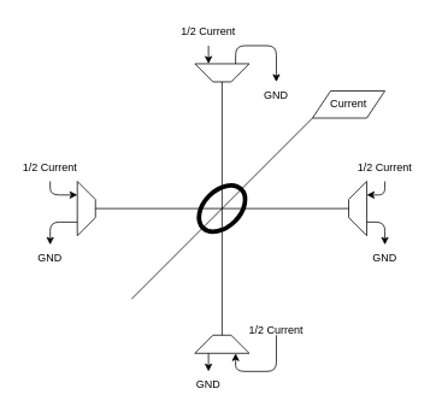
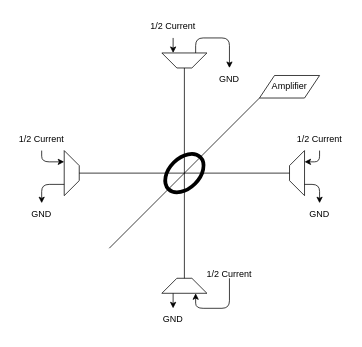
  <mxCell id="0" />
  <mxCell id="1" parent="0" />
  <mxCell id="2" value="" style="ellipse;whiteSpace=wrap;html=1;fillColor=none;rotation=-45;strokeWidth=5;" vertex="1" parent="1"><mxGeometry x="215" y="210" width="60" height="40" as="geometry" /></mxCell>
  <mxCell id="3" value="" style="endArrow=none;html=1;rounded=0;" edge="1" parent="1"><mxGeometry width="50" height="50" relative="1" as="geometry"><mxPoint x="105" y="230" as="sourcePoint" /><mxPoint x="385" y="230" as="targetPoint" /></mxGeometry></mxCell>
  <mxCell id="4" value="" style="endArrow=none;html=1;rounded=0;" edge="1" parent="1"><mxGeometry width="50" height="50" relative="1" as="geometry"><mxPoint x="245" y="370" as="sourcePoint" /><mxPoint x="245" y="90" as="targetPoint" /></mxGeometry></mxCell>
  <mxCell id="5" value="" style="endArrow=none;html=1;rounded=0;" edge="1" parent="1"><mxGeometry width="50" height="50" relative="1" as="geometry"><mxPoint x="145" y="330" as="sourcePoint" /><mxPoint x="345" y="130" as="targetPoint" /></mxGeometry></mxCell>
  <mxCell id="6" value="" style="shape=trapezoid;perimeter=trapezoidPerimeter;whiteSpace=wrap;html=1;fixedSize=1;strokeWidth=1;fillColor=none;rotation=-180;" vertex="1" parent="1"><mxGeometry x="215" y="70" width="60" height="20" as="geometry" /></mxCell>
  <mxCell id="7" value="" style="endArrow=classic;html=1;rounded=1;exitX=0.25;exitY=1;exitDx=0;exitDy=0;" edge="1" parent="1" source="6"><mxGeometry width="50" height="50" relative="1" as="geometry"><mxPoint x="355" y="210" as="sourcePoint" /><mxPoint x="305" y="90" as="targetPoint" /><Array as="points"><mxPoint x="260" y="50" /><mxPoint x="305" y="50" /></Array></mxGeometry></mxCell>
  <mxCell id="8" value="" style="endArrow=classic;html=1;rounded=1;entryX=0.75;entryY=1;entryDx=0;entryDy=0;exitX=0.5;exitY=1;exitDx=0;exitDy=0;" edge="1" parent="1" source="9" target="6"><mxGeometry width="50" height="50" relative="1" as="geometry"><mxPoint x="230" y="40" as="sourcePoint" /><mxPoint x="405" y="160" as="targetPoint" /></mxGeometry></mxCell>
  <mxCell id="9" value="1/2 Current" style="text;html=1;strokeColor=none;fillColor=none;align=center;verticalAlign=middle;whiteSpace=wrap;rounded=0;" vertex="1" parent="1"><mxGeometry x="195" y="20" width="70" height="30" as="geometry" /></mxCell>
  <mxCell id="10" value="GND" style="text;html=1;strokeColor=none;fillColor=none;align=center;verticalAlign=middle;whiteSpace=wrap;rounded=0;" vertex="1" parent="1"><mxGeometry x="275" y="90" width="60" height="30" as="geometry" /></mxCell>
  <mxCell id="11" value="" style="shape=trapezoid;perimeter=trapezoidPerimeter;whiteSpace=wrap;html=1;fixedSize=1;strokeWidth=1;fillColor=none;rotation=0;" vertex="1" parent="1"><mxGeometry x="215" y="370" width="60" height="20" as="geometry" /></mxCell>
  <mxCell id="12" value="" style="endArrow=classic;html=1;rounded=1;exitX=0.25;exitY=1;exitDx=0;exitDy=0;" edge="1" parent="1" source="11" target="15"><mxGeometry width="50" height="50" relative="1" as="geometry"><mxPoint x="295" y="590" as="sourcePoint" /><mxPoint x="230" y="430" as="targetPoint" /><Array as="points" /></mxGeometry></mxCell>
  <mxCell id="13" value="" style="endArrow=classic;html=1;rounded=1;entryX=0.75;entryY=1;entryDx=0;entryDy=0;" edge="1" parent="1" target="11"><mxGeometry width="50" height="50" relative="1" as="geometry"><mxPoint x="305" y="370" as="sourcePoint" /><mxPoint x="345" y="540" as="targetPoint" /><Array as="points"><mxPoint x="305" y="410" /><mxPoint x="260" y="410" /></Array></mxGeometry></mxCell>
  <mxCell id="14" value="1/2 Current" style="text;html=1;strokeColor=none;fillColor=none;align=center;verticalAlign=middle;whiteSpace=wrap;rounded=0;" vertex="1" parent="1"><mxGeometry x="270" y="350" width="70" height="30" as="geometry" /></mxCell>
  <mxCell id="15" value="GND" style="text;html=1;strokeColor=none;fillColor=none;align=center;verticalAlign=middle;whiteSpace=wrap;rounded=0;" vertex="1" parent="1"><mxGeometry x="200" y="410" width="60" height="30" as="geometry" /></mxCell>
  <mxCell id="16" value="" style="shape=trapezoid;perimeter=trapezoidPerimeter;whiteSpace=wrap;html=1;fixedSize=1;strokeWidth=1;fillColor=none;rotation=90;" vertex="1" parent="1"><mxGeometry x="65" y="220" width="60" height="20" as="geometry" /></mxCell>
  <mxCell id="17" value="" style="endArrow=classic;html=1;rounded=1;exitX=0.75;exitY=1;exitDx=0;exitDy=0;" edge="1" parent="1" source="16"><mxGeometry width="50" height="50" relative="1" as="geometry"><mxPoint x="105" y="390" as="sourcePoint" /><mxPoint x="55" y="270" as="targetPoint" /><Array as="points"><mxPoint x="55" y="245" /></Array></mxGeometry></mxCell>
  <mxCell id="18" value="" style="endArrow=classic;html=1;rounded=1;entryX=0.25;entryY=1;entryDx=0;entryDy=0;exitX=0.5;exitY=1;exitDx=0;exitDy=0;" edge="1" parent="1" source="19" target="16"><mxGeometry width="50" height="50" relative="1" as="geometry"><mxPoint x="55" y="190" as="sourcePoint" /><mxPoint x="155" y="340" as="targetPoint" /><Array as="points"><mxPoint x="55" y="215" /></Array></mxGeometry></mxCell>
  <mxCell id="19" value="1/2 Current" style="text;html=1;strokeColor=none;fillColor=none;align=center;verticalAlign=middle;whiteSpace=wrap;rounded=0;" vertex="1" parent="1"><mxGeometry x="20" y="170" width="70" height="30" as="geometry" /></mxCell>
  <mxCell id="20" value="GND" style="text;html=1;strokeColor=none;fillColor=none;align=center;verticalAlign=middle;whiteSpace=wrap;rounded=0;" vertex="1" parent="1"><mxGeometry x="25" y="270" width="60" height="30" as="geometry" /></mxCell>
  <mxCell id="21" value="" style="shape=trapezoid;perimeter=trapezoidPerimeter;whiteSpace=wrap;html=1;fixedSize=1;strokeWidth=1;fillColor=none;rotation=-90;" vertex="1" parent="1"><mxGeometry x="365" y="220" width="60" height="20" as="geometry" /></mxCell>
  <mxCell id="22" value="" style="endArrow=classic;html=1;rounded=1;exitX=0.25;exitY=1;exitDx=0;exitDy=0;entryX=0.5;entryY=0;entryDx=0;entryDy=0;" edge="1" parent="1" source="21" target="25"><mxGeometry width="50" height="50" relative="1" as="geometry"><mxPoint x="470" y="390" as="sourcePoint" /><mxPoint x="420" y="270" as="targetPoint" /><Array as="points"><mxPoint x="425" y="245" /></Array></mxGeometry></mxCell>
  <mxCell id="23" value="" style="endArrow=classic;html=1;rounded=1;entryX=0.75;entryY=1;entryDx=0;entryDy=0;exitX=0.5;exitY=1;exitDx=0;exitDy=0;" edge="1" parent="1" source="24" target="21"><mxGeometry width="50" height="50" relative="1" as="geometry"><mxPoint x="420" y="190" as="sourcePoint" /><mxPoint x="520" y="340" as="targetPoint" /><Array as="points"><mxPoint x="425" y="215" /></Array></mxGeometry></mxCell>
  <mxCell id="24" value="1/2 Current" style="text;html=1;strokeColor=none;fillColor=none;align=center;verticalAlign=middle;whiteSpace=wrap;rounded=0;" vertex="1" parent="1"><mxGeometry x="390" y="170" width="70" height="30" as="geometry" /></mxCell>
  <mxCell id="25" value="GND" style="text;html=1;strokeColor=none;fillColor=none;align=center;verticalAlign=middle;whiteSpace=wrap;rounded=0;" vertex="1" parent="1"><mxGeometry x="395" y="270" width="60" height="30" as="geometry" /></mxCell>
- <mxCell id="26" value="Current" style="shape=parallelogram;perimeter=parallelogramPerimeter;whiteSpace=wrap;html=1;fixedSize=1;strokeWidth=1;fillColor=none;" vertex="1" parent="1"><mxGeometry x="345" y="100" width="80" height="30" as="geometry" /></mxCell>
+ <mxCell id="26" value="Amplifier" style="shape=parallelogram;perimeter=parallelogramPerimeter;whiteSpace=wrap;html=1;fixedSize=1;strokeWidth=1;fillColor=none;" vertex="1" parent="1"><mxGeometry x="345" y="100" width="80" height="30" as="geometry" /></mxCell>
